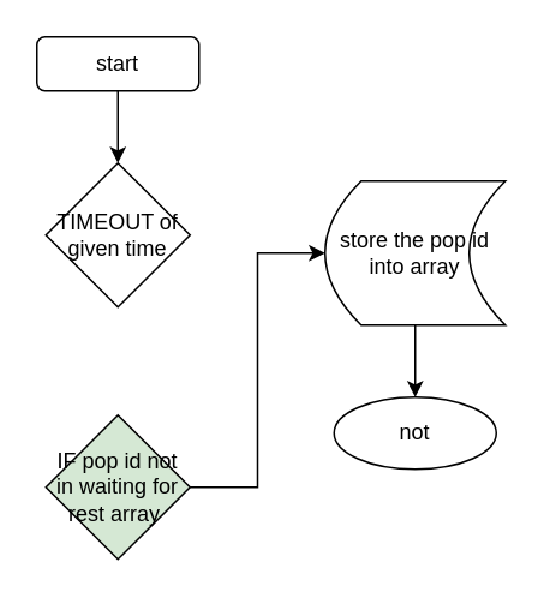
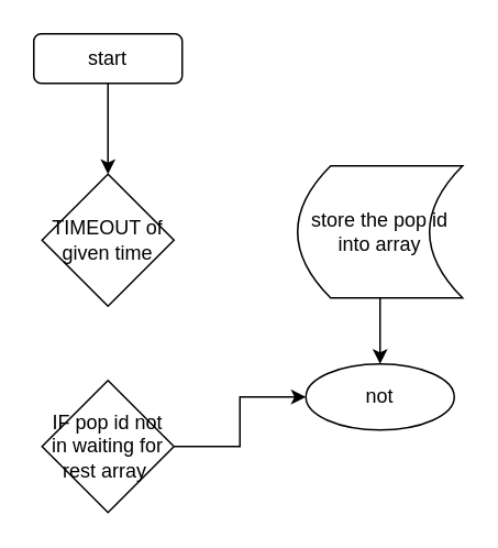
  <mxCell id="0" />
  <mxCell id="1" parent="0" />
  <mxCell id="2" value="" style="edgeStyle=orthogonalEdgeStyle;rounded=0;orthogonalLoop=1;jettySize=auto;html=1;" edge="1" parent="1" source="3" target="4"><mxGeometry relative="1" as="geometry" /></mxCell>
  <mxCell id="3" value="start" style="rounded=1;whiteSpace=wrap;html=1;" vertex="1" parent="1"><mxGeometry x="20" y="20" width="90" height="30" as="geometry" /></mxCell>
- <mxCell id="4" value="TIMEOUT of given time" style="rhombus;whiteSpace=wrap;html=1;" vertex="1" parent="1"><mxGeometry x="25" y="90" width="80" height="80" as="geometry" /></mxCell>
- <mxCell id="5" style="edgeStyle=orthogonalEdgeStyle;rounded=0;orthogonalLoop=1;jettySize=auto;html=1;entryX=0;entryY=0.5;entryDx=0;entryDy=0;" edge="1" parent="1" source="6" target="8"><mxGeometry relative="1" as="geometry" /></mxCell>
- <mxCell id="6" value="IF pop id not in waiting for rest array&amp;nbsp;" style="rhombus;whiteSpace=wrap;html=1;fillColor=#d5e8d4;" vertex="1" parent="1"><mxGeometry x="25" y="230" width="80" height="80" as="geometry" /></mxCell>
+ <mxCell id="4" value="TIMEOUT of given time" style="rhombus;whiteSpace=wrap;html=1;" vertex="1" parent="1"><mxGeometry x="25" y="105" width="80" height="80" as="geometry" /></mxCell>
+ <mxCell id="5" style="edgeStyle=orthogonalEdgeStyle;rounded=0;orthogonalLoop=1;jettySize=auto;html=1;" edge="1" parent="1" source="6" target="9"><mxGeometry relative="1" as="geometry" /></mxCell>
+ <mxCell id="6" value="IF pop id not in waiting for rest array&amp;nbsp;" style="rhombus;whiteSpace=wrap;html=1;" vertex="1" parent="1"><mxGeometry x="25" y="230" width="80" height="80" as="geometry" /></mxCell>
  <mxCell id="7" value="" style="edgeStyle=orthogonalEdgeStyle;rounded=0;orthogonalLoop=1;jettySize=auto;html=1;" edge="1" parent="1" source="8" target="9"><mxGeometry relative="1" as="geometry" /></mxCell>
  <mxCell id="8" value="store the pop id into array" style="shape=dataStorage;whiteSpace=wrap;html=1;fixedSize=1;" vertex="1" parent="1"><mxGeometry x="180" y="100" width="100" height="80" as="geometry" /></mxCell>
  <mxCell id="9" value="not" style="ellipse;whiteSpace=wrap;html=1;" vertex="1" parent="1"><mxGeometry x="185" y="220" width="90" height="40" as="geometry" /></mxCell>
